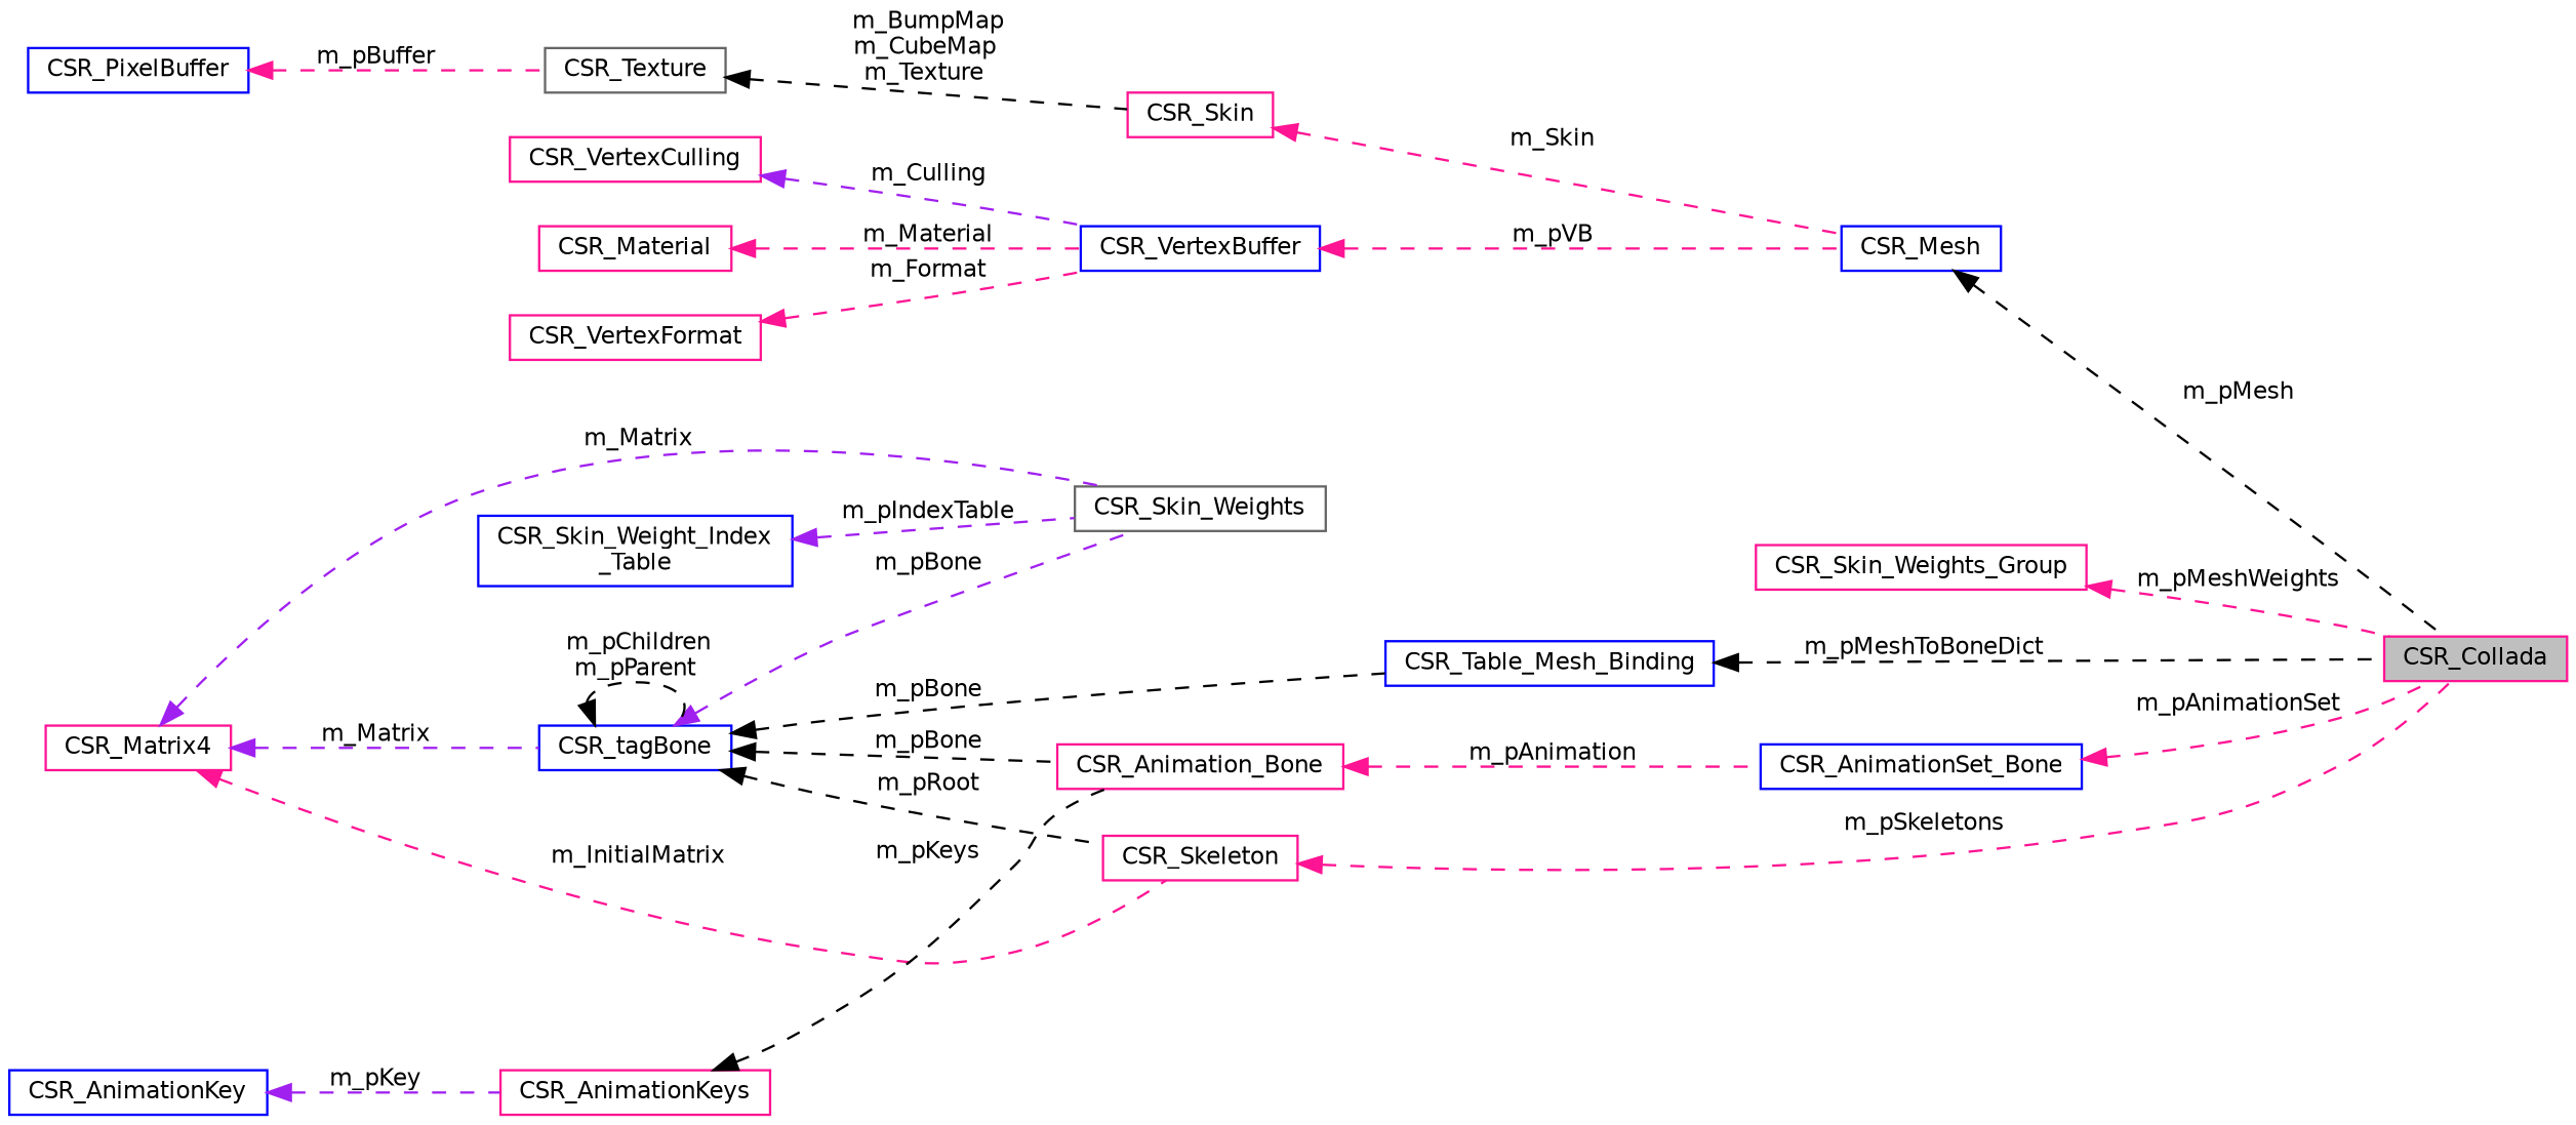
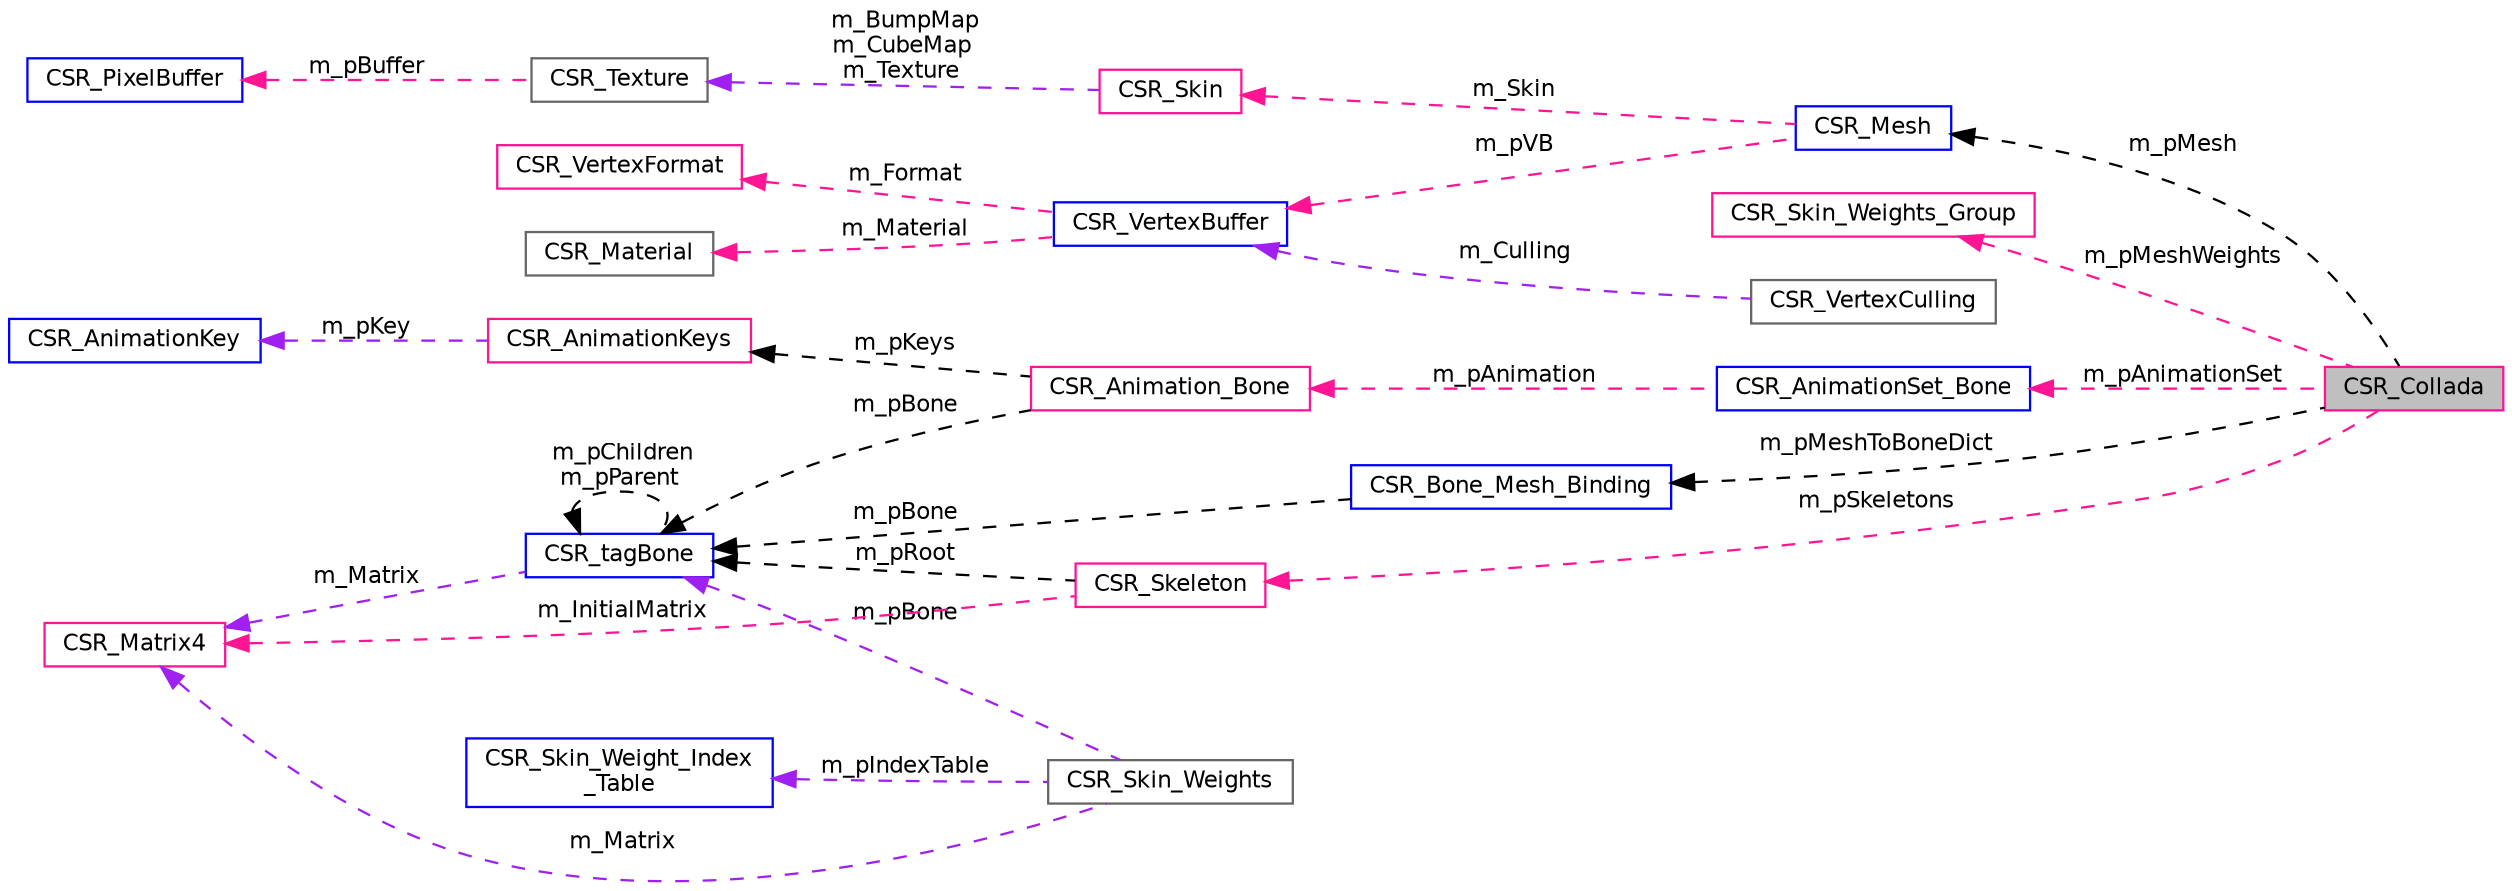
  digraph {
    rankdir=LR
    node [color=deeppink fillcolor=white fontname=Helvetica fontsize=10 shape=record style=filled]
    edge [color=deeppink dir=back fontname=Helvetica fontsize=10 labelfontname=Helvetica labelfontsize=10 style=dashed]
    n1 [fillcolor=grey75 fontcolor=black height=0.2 label=CSR_Collada width=0.4]
    n2 [color=blue height=0.2 label=CSR_Mesh width=0.4]
    n3 [height=0.2 label=CSR_Skin width=0.4]
    n4 [color=gray40 height=0.2 label=CSR_Texture width=0.4]
    n5 [color=blue height=0.2 label=CSR_PixelBuffer width=0.4]
    n6 [color=blue height=0.2 label=CSR_VertexBuffer width=0.4]
    n7 [height=0.2 label=CSR_VertexFormat width=0.4]
-   n8 [height=0.2 label=CSR_VertexCulling width=0.4]
-   n9 [height=0.2 label=CSR_Material width=0.4]
+   n8 [color=gray40 height=0.2 label=CSR_VertexCulling width=0.4]
+   n9 [color=gray40 height=0.2 label=CSR_Material width=0.4]
    n10 [height=0.2 label=CSR_Skin_Weights_Group width=0.4]
    n11 [color=gray40 height=0.2 label=CSR_Skin_Weights width=0.4]
    n12 [color=blue height=0.2 label=CSR_tagBone width=0.4]
-   n13 [color=blue height=0.2 label=CSR_Table_Mesh_Binding width=0.4]
+   n13 [color=blue height=0.2 label=CSR_Bone_Mesh_Binding width=0.4]
    n14 [height=0.2 label=CSR_Skeleton width=0.4]
    n15 [height=0.2 label=CSR_Animation_Bone width=0.4]
    n16 [color=blue height=0.2 label=CSR_AnimationSet_Bone width=0.4]
    n17 [height=0.2 label=CSR_Matrix4 width=0.4]
    n18 [color=blue height=0.2 label="CSR_Skin_Weight_Index\l_Table" width=0.4]
    n19 [height=0.2 label=CSR_AnimationKeys width=0.4]
    n20 [color=blue height=0.2 label=CSR_AnimationKey width=0.4]
    n2 -> n1 [color=black label=" m_pMesh"]
    n3 -> n2 [label=" m_Skin"]
-   n4 -> n3 [color=black label=" m_BumpMap\nm_CubeMap\nm_Texture"]
+   n4 -> n3 [color=purple label=" m_BumpMap\nm_CubeMap\nm_Texture"]
    n5 -> n4 [label=" m_pBuffer"]
    n6 -> n2 [label=" m_pVB"]
    n7 -> n6 [label=" m_Format"]
-   n8 -> n6 [color=purple label=" m_Culling"]
+   n6 -> n8 [color=purple label=" m_Culling"]
    n9 -> n6 [label=" m_Material"]
    n10 -> n1 [label=" m_pMeshWeights"]
    n12 -> n11 [color=purple label=" m_pBone"]
    n12 -> n12 [color=black label=" m_pChildren\nm_pParent"]
    n12 -> n13 [color=black label=" m_pBone"]
    n12 -> n14 [color=black label=" m_pRoot"]
    n12 -> n15 [color=black label=" m_pBone"]
    n13 -> n1 [color=black label=" m_pMeshToBoneDict"]
    n14 -> n1 [label=" m_pSkeletons"]
    n15 -> n16 [label=" m_pAnimation"]
    n16 -> n1 [label=" m_pAnimationSet"]
    n17 -> n11 [color=purple label=" m_Matrix"]
    n17 -> n12 [color=purple label=" m_Matrix"]
    n17 -> n14 [label=" m_InitialMatrix"]
    n18 -> n11 [color=purple label=" m_pIndexTable"]
    n19 -> n15 [color=black label=" m_pKeys"]
    n20 -> n19 [color=purple label=" m_pKey"]
  }
